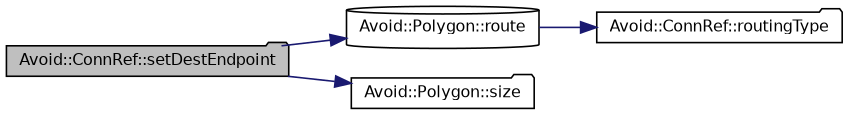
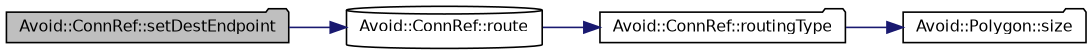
  digraph {
    rankdir=LR
    node [color=black fillcolor=white fontname=Helvetica fontsize=10 shape=folder style=filled]
    edge [color=midnightblue fontname=Helvetica fontsize=10 labelfontname=Helvetica labelfontsize=10 style=solid]
    n1 [fillcolor=grey75 fontcolor=black height=0.2 label="Avoid::ConnRef::setDestEndpoint" width=0.4]
-   n2 [height=0.2 label="Avoid::Polygon::route" shape=cylinder width=0.4]
+   n2 [height=0.2 label="Avoid::ConnRef::route" shape=cylinder width=0.4]
    n3 [height=0.2 label="Avoid::Polygon::size" width=0.4]
    n4 [height=0.2 label="Avoid::ConnRef::routingType" width=0.4]
    n1 -> n2
-   n1 -> n3
+   n4 -> n3
    n2 -> n4
  }
